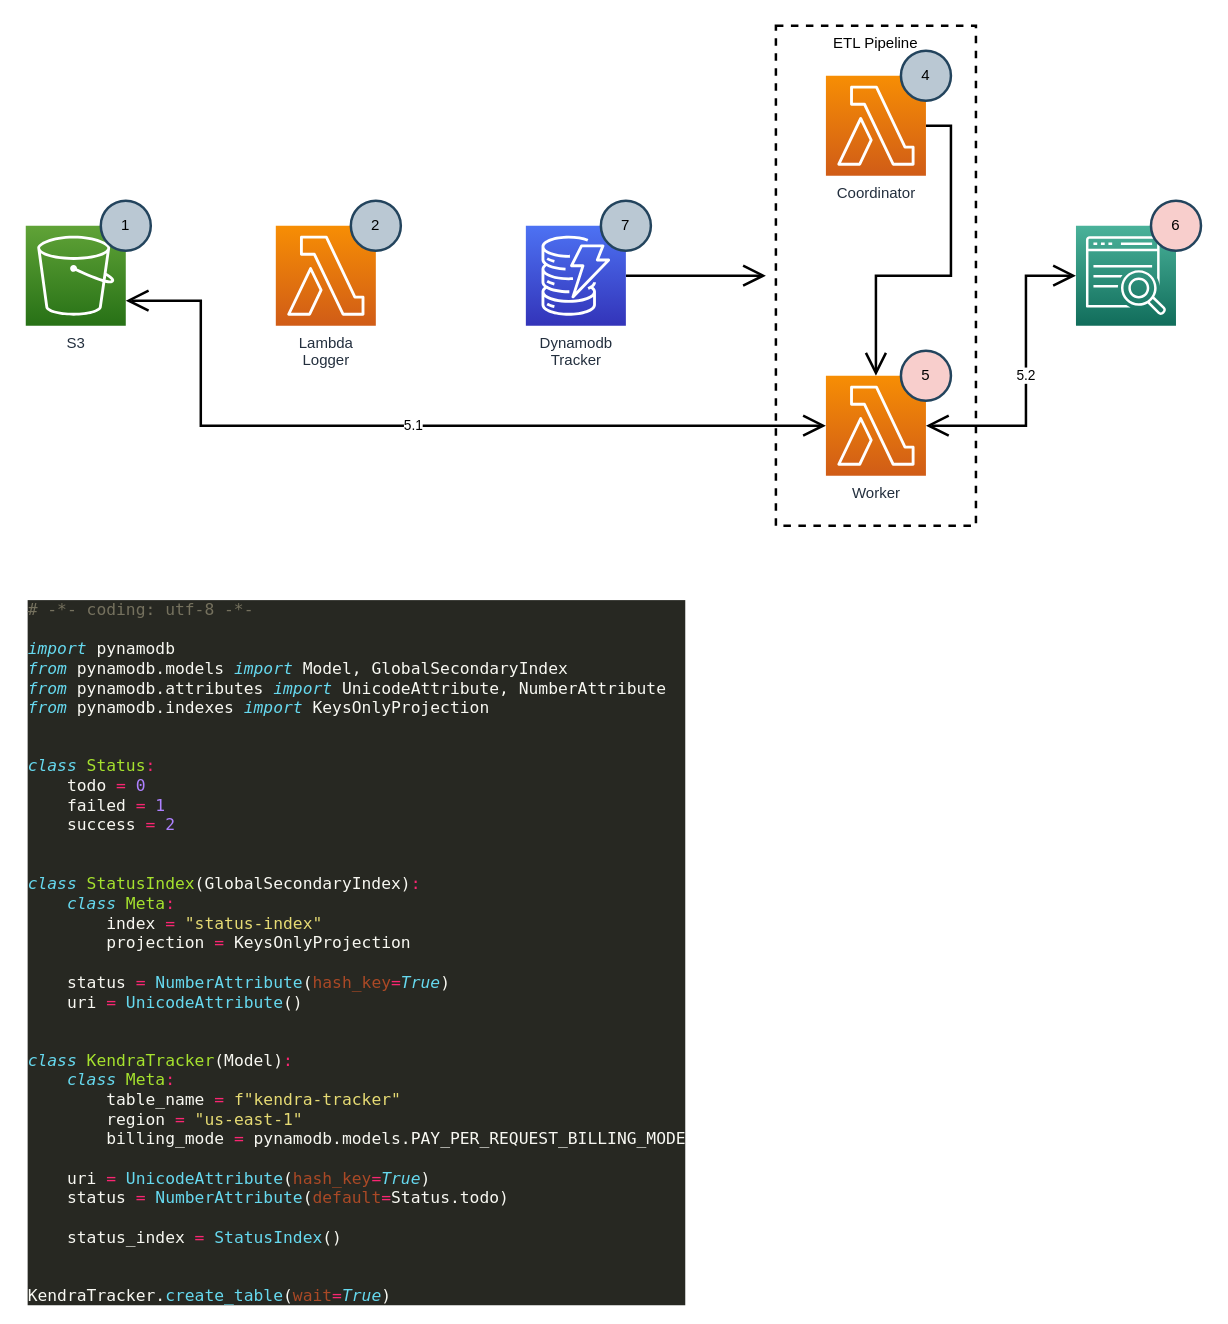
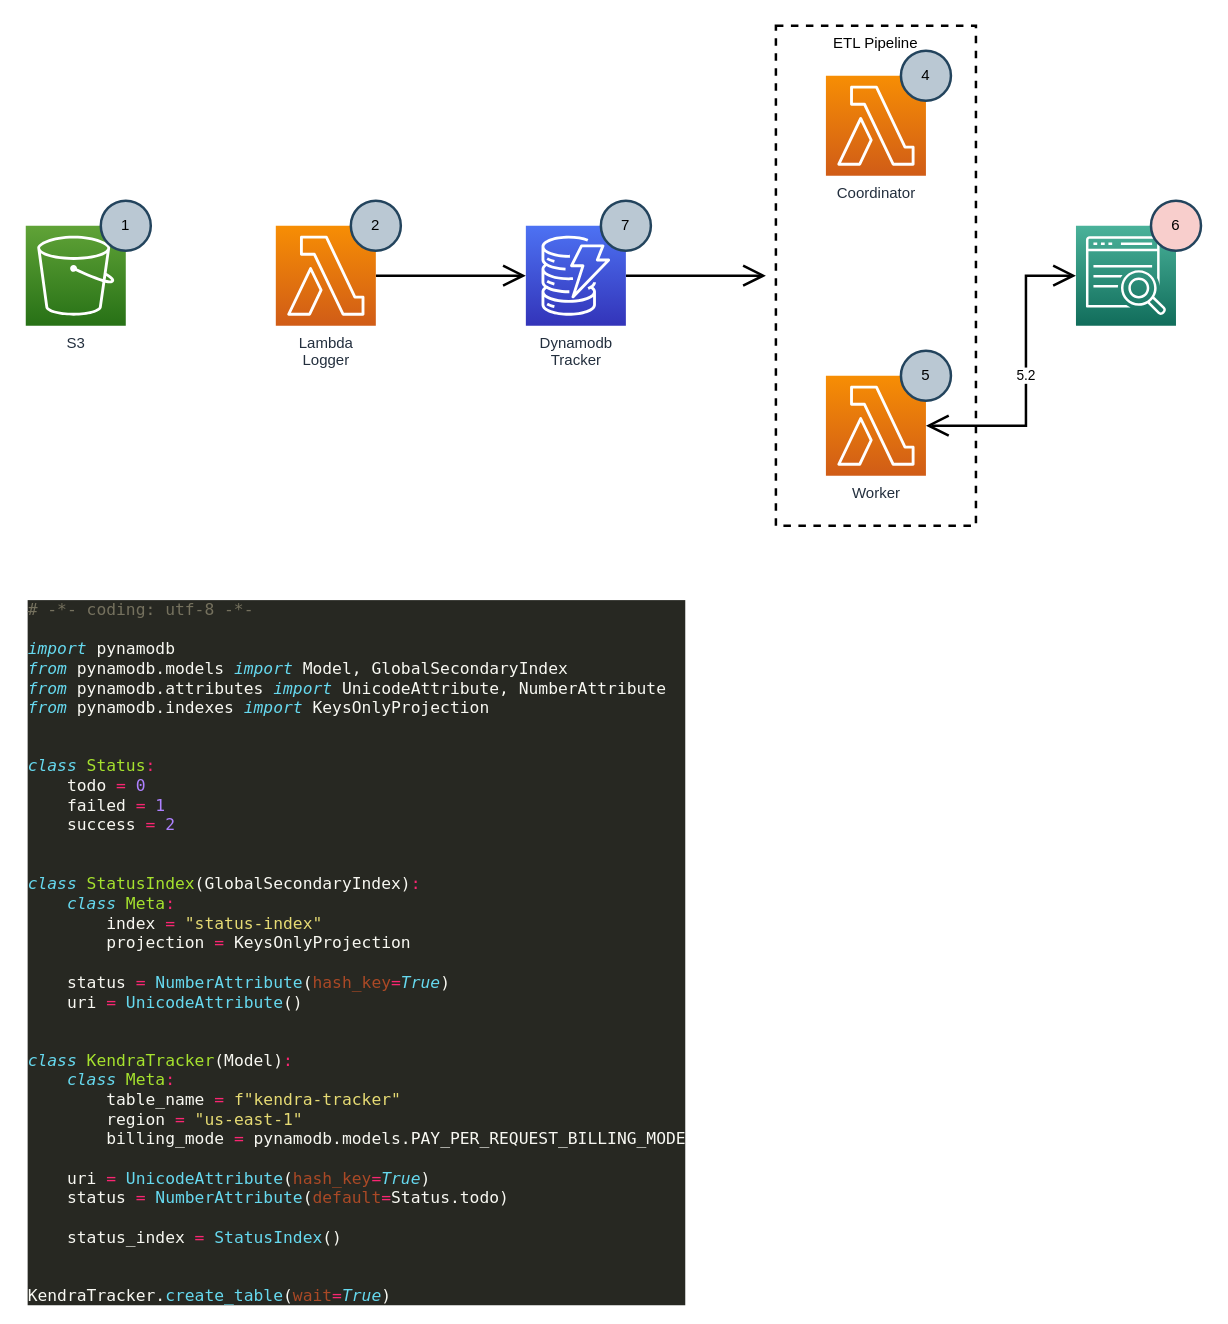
  <mxCell id="0" />
  <mxCell id="1" parent="0" />
  <mxCell id="2" value="S3" style="sketch=0;points=[[0,0,0],[0.25,0,0],[0.5,0,0],[0.75,0,0],[1,0,0],[0,1,0],[0.25,1,0],[0.5,1,0],[0.75,1,0],[1,1,0],[0,0.25,0],[0,0.5,0],[0,0.75,0],[1,0.25,0],[1,0.5,0],[1,0.75,0]];outlineConnect=0;fontColor=#232F3E;gradientColor=#60A337;gradientDirection=north;fillColor=#277116;strokeColor=#ffffff;dashed=0;verticalLabelPosition=bottom;verticalAlign=top;align=center;html=1;fontSize=12;fontStyle=0;aspect=fixed;shape=mxgraph.aws4.resourceIcon;resIcon=mxgraph.aws4.s3;hachureGap=4;pointerEvents=0;strokeWidth=2;" parent="1" vertex="1"><mxGeometry x="20" y="180" width="80" height="80" as="geometry" /></mxCell>
+ <mxCell id="3" style="edgeStyle=none;curved=1;rounded=0;orthogonalLoop=1;jettySize=auto;html=1;exitX=1;exitY=0.5;exitDx=0;exitDy=0;exitPerimeter=0;entryX=0;entryY=0.5;entryDx=0;entryDy=0;entryPerimeter=0;endArrow=open;startSize=14;endSize=14;sourcePerimeterSpacing=8;targetPerimeterSpacing=8;strokeWidth=2;" parent="1" source="4" target="6" edge="1"><mxGeometry relative="1" as="geometry" /></mxCell>
  <mxCell id="4" value="Lambda&lt;br&gt;Logger" style="sketch=0;points=[[0,0,0],[0.25,0,0],[0.5,0,0],[0.75,0,0],[1,0,0],[0,1,0],[0.25,1,0],[0.5,1,0],[0.75,1,0],[1,1,0],[0,0.25,0],[0,0.5,0],[0,0.75,0],[1,0.25,0],[1,0.5,0],[1,0.75,0]];outlineConnect=0;fontColor=#232F3E;gradientColor=#F78E04;gradientDirection=north;fillColor=#D05C17;strokeColor=#ffffff;dashed=0;verticalLabelPosition=bottom;verticalAlign=top;align=center;html=1;fontSize=12;fontStyle=0;aspect=fixed;shape=mxgraph.aws4.resourceIcon;resIcon=mxgraph.aws4.lambda;hachureGap=4;pointerEvents=0;strokeWidth=2;" parent="1" vertex="1"><mxGeometry x="220" y="180" width="80" height="80" as="geometry" /></mxCell>
  <mxCell id="5" style="edgeStyle=none;curved=1;rounded=0;orthogonalLoop=1;jettySize=auto;html=1;exitX=1;exitY=0.5;exitDx=0;exitDy=0;exitPerimeter=0;endArrow=open;startSize=14;endSize=14;sourcePerimeterSpacing=8;targetPerimeterSpacing=8;strokeWidth=2;" edge="1" parent="1" source="6" target="14"><mxGeometry relative="1" as="geometry" /></mxCell>
  <mxCell id="6" value="Dynamodb&lt;br&gt;Tracker" style="sketch=0;points=[[0,0,0],[0.25,0,0],[0.5,0,0],[0.75,0,0],[1,0,0],[0,1,0],[0.25,1,0],[0.5,1,0],[0.75,1,0],[1,1,0],[0,0.25,0],[0,0.5,0],[0,0.75,0],[1,0.25,0],[1,0.5,0],[1,0.75,0]];outlineConnect=0;fontColor=#232F3E;gradientColor=#4D72F3;gradientDirection=north;fillColor=#3334B9;strokeColor=#ffffff;dashed=0;verticalLabelPosition=bottom;verticalAlign=top;align=center;html=1;fontSize=12;fontStyle=0;aspect=fixed;shape=mxgraph.aws4.resourceIcon;resIcon=mxgraph.aws4.dynamodb;hachureGap=4;pointerEvents=0;strokeWidth=2;" parent="1" vertex="1"><mxGeometry x="420" y="180" width="80" height="80" as="geometry" /></mxCell>
  <mxCell id="7" value="&lt;pre style=&quot;background-color: #272822 ; color: #f8f8f2 ; font-family: &amp;quot;jetbrains mono&amp;quot; , monospace ; font-size: 9.8pt&quot;&gt;&lt;span style=&quot;color: #75715e&quot;&gt;# -*- coding: utf-8 -*-&lt;br&gt;&lt;/span&gt;&lt;span style=&quot;color: #75715e&quot;&gt;&lt;br&gt;&lt;/span&gt;&lt;span style=&quot;color: #66d9ef ; font-style: italic&quot;&gt;import &lt;/span&gt;pynamodb&lt;br&gt;&lt;span style=&quot;color: #66d9ef ; font-style: italic&quot;&gt;from &lt;/span&gt;pynamodb.models &lt;span style=&quot;color: #66d9ef ; font-style: italic&quot;&gt;import &lt;/span&gt;Model, GlobalSecondaryIndex&lt;br&gt;&lt;span style=&quot;color: #66d9ef ; font-style: italic&quot;&gt;from &lt;/span&gt;pynamodb.attributes &lt;span style=&quot;color: #66d9ef ; font-style: italic&quot;&gt;import &lt;/span&gt;UnicodeAttribute, NumberAttribute&lt;br&gt;&lt;span style=&quot;color: #66d9ef ; font-style: italic&quot;&gt;from &lt;/span&gt;pynamodb.indexes &lt;span style=&quot;color: #66d9ef ; font-style: italic&quot;&gt;import &lt;/span&gt;KeysOnlyProjection&lt;br&gt;&lt;br&gt;&lt;br&gt;&lt;span style=&quot;color: #66d9ef ; font-style: italic&quot;&gt;class &lt;/span&gt;&lt;span style=&quot;color: #a6e22e&quot;&gt;Status&lt;/span&gt;&lt;span style=&quot;color: #f92672&quot;&gt;:&lt;br&gt;&lt;/span&gt;&lt;span style=&quot;color: #f92672&quot;&gt;    &lt;/span&gt;todo &lt;span style=&quot;color: #f92672&quot;&gt;= &lt;/span&gt;&lt;span style=&quot;color: #ae81ff&quot;&gt;0&lt;br&gt;&lt;/span&gt;&lt;span style=&quot;color: #ae81ff&quot;&gt;    &lt;/span&gt;failed &lt;span style=&quot;color: #f92672&quot;&gt;= &lt;/span&gt;&lt;span style=&quot;color: #ae81ff&quot;&gt;1&lt;br&gt;&lt;/span&gt;&lt;span style=&quot;color: #ae81ff&quot;&gt;    &lt;/span&gt;success &lt;span style=&quot;color: #f92672&quot;&gt;= &lt;/span&gt;&lt;span style=&quot;color: #ae81ff&quot;&gt;2&lt;br&gt;&lt;/span&gt;&lt;span style=&quot;color: #ae81ff&quot;&gt;&lt;br&gt;&lt;/span&gt;&lt;span style=&quot;color: #ae81ff&quot;&gt;&lt;br&gt;&lt;/span&gt;&lt;span style=&quot;color: #66d9ef ; font-style: italic&quot;&gt;class &lt;/span&gt;&lt;span style=&quot;color: #a6e22e&quot;&gt;StatusIndex&lt;/span&gt;(GlobalSecondaryIndex)&lt;span style=&quot;color: #f92672&quot;&gt;:&lt;br&gt;&lt;/span&gt;&lt;span style=&quot;color: #f92672&quot;&gt;    &lt;/span&gt;&lt;span style=&quot;color: #66d9ef ; font-style: italic&quot;&gt;class &lt;/span&gt;&lt;span style=&quot;color: #a6e22e&quot;&gt;Meta&lt;/span&gt;&lt;span style=&quot;color: #f92672&quot;&gt;:&lt;br&gt;&lt;/span&gt;&lt;span style=&quot;color: #f92672&quot;&gt;        &lt;/span&gt;index &lt;span style=&quot;color: #f92672&quot;&gt;= &lt;/span&gt;&lt;span style=&quot;color: #e6db74&quot;&gt;&quot;status-index&quot;&lt;br&gt;&lt;/span&gt;&lt;span style=&quot;color: #e6db74&quot;&gt;        &lt;/span&gt;projection &lt;span style=&quot;color: #f92672&quot;&gt;= &lt;/span&gt;KeysOnlyProjection&lt;br&gt;&lt;br&gt;    status &lt;span style=&quot;color: #f92672&quot;&gt;= &lt;/span&gt;&lt;span style=&quot;color: #66d9ef&quot;&gt;NumberAttribute&lt;/span&gt;(&lt;span style=&quot;color: #aa4926&quot;&gt;hash_key&lt;/span&gt;&lt;span style=&quot;color: #f92672&quot;&gt;=&lt;/span&gt;&lt;span style=&quot;color: #66d9ef ; font-style: italic&quot;&gt;True&lt;/span&gt;)&lt;br&gt;    uri &lt;span style=&quot;color: #f92672&quot;&gt;= &lt;/span&gt;&lt;span style=&quot;color: #66d9ef&quot;&gt;UnicodeAttribute&lt;/span&gt;()&lt;br&gt;&lt;br&gt;&lt;br&gt;&lt;span style=&quot;color: #66d9ef ; font-style: italic&quot;&gt;class &lt;/span&gt;&lt;span style=&quot;color: #a6e22e&quot;&gt;KendraTracker&lt;/span&gt;(Model)&lt;span style=&quot;color: #f92672&quot;&gt;:&lt;br&gt;&lt;/span&gt;&lt;span style=&quot;color: #f92672&quot;&gt;    &lt;/span&gt;&lt;span style=&quot;color: #66d9ef ; font-style: italic&quot;&gt;class &lt;/span&gt;&lt;span style=&quot;color: #a6e22e&quot;&gt;Meta&lt;/span&gt;&lt;span style=&quot;color: #f92672&quot;&gt;:&lt;br&gt;&lt;/span&gt;&lt;span style=&quot;color: #f92672&quot;&gt;        &lt;/span&gt;table_name &lt;span style=&quot;color: #f92672&quot;&gt;= &lt;/span&gt;&lt;span style=&quot;color: #e6db74&quot;&gt;f&quot;kendra-tracker&quot;&lt;br&gt;&lt;/span&gt;&lt;span style=&quot;color: #e6db74&quot;&gt;        &lt;/span&gt;region &lt;span style=&quot;color: #f92672&quot;&gt;= &lt;/span&gt;&lt;span style=&quot;color: #e6db74&quot;&gt;&quot;us-east-1&quot;&lt;br&gt;&lt;/span&gt;&lt;span style=&quot;color: #e6db74&quot;&gt;        &lt;/span&gt;billing_mode &lt;span style=&quot;color: #f92672&quot;&gt;= &lt;/span&gt;pynamodb.models.PAY_PER_REQUEST_BILLING_MODE&lt;br&gt;&lt;br&gt;    uri &lt;span style=&quot;color: #f92672&quot;&gt;= &lt;/span&gt;&lt;span style=&quot;color: #66d9ef&quot;&gt;UnicodeAttribute&lt;/span&gt;(&lt;span style=&quot;color: #aa4926&quot;&gt;hash_key&lt;/span&gt;&lt;span style=&quot;color: #f92672&quot;&gt;=&lt;/span&gt;&lt;span style=&quot;color: #66d9ef ; font-style: italic&quot;&gt;True&lt;/span&gt;)&lt;br&gt;    status &lt;span style=&quot;color: #f92672&quot;&gt;= &lt;/span&gt;&lt;span style=&quot;color: #66d9ef&quot;&gt;NumberAttribute&lt;/span&gt;(&lt;span style=&quot;color: #aa4926&quot;&gt;default&lt;/span&gt;&lt;span style=&quot;color: #f92672&quot;&gt;=&lt;/span&gt;Status.todo)&lt;br&gt;&lt;br&gt;    status_index &lt;span style=&quot;color: #f92672&quot;&gt;= &lt;/span&gt;&lt;span style=&quot;color: #66d9ef&quot;&gt;StatusIndex&lt;/span&gt;()&lt;br&gt;&lt;br&gt;&lt;br&gt;KendraTracker.&lt;span style=&quot;color: #66d9ef&quot;&gt;create_table&lt;/span&gt;(&lt;span style=&quot;color: #aa4926&quot;&gt;wait&lt;/span&gt;&lt;span style=&quot;color: #f92672&quot;&gt;=&lt;/span&gt;&lt;span style=&quot;color: #66d9ef ; font-style: italic&quot;&gt;True&lt;/span&gt;)&lt;br&gt;&lt;/pre&gt;" style="text;whiteSpace=wrap;html=1;strokeWidth=2;" parent="1" vertex="1"><mxGeometry x="20" y="460" width="560" height="550" as="geometry" /></mxCell>
- <mxCell id="8" style="edgeStyle=orthogonalEdgeStyle;rounded=0;orthogonalLoop=1;jettySize=auto;html=1;exitX=1;exitY=0.5;exitDx=0;exitDy=0;exitPerimeter=0;entryX=0.5;entryY=0;entryDx=0;entryDy=0;entryPerimeter=0;endArrow=open;startSize=14;endSize=14;sourcePerimeterSpacing=8;targetPerimeterSpacing=8;strokeWidth=2;" edge="1" parent="1" source="9" target="12"><mxGeometry relative="1" as="geometry"><Array as="points"><mxPoint x="760" y="100" /><mxPoint x="760" y="220" /><mxPoint x="700" y="220" /></Array></mxGeometry></mxCell>
  <mxCell id="9" value="Coordinator" style="sketch=0;points=[[0,0,0],[0.25,0,0],[0.5,0,0],[0.75,0,0],[1,0,0],[0,1,0],[0.25,1,0],[0.5,1,0],[0.75,1,0],[1,1,0],[0,0.25,0],[0,0.5,0],[0,0.75,0],[1,0.25,0],[1,0.5,0],[1,0.75,0]];outlineConnect=0;fontColor=#232F3E;gradientColor=#F78E04;gradientDirection=north;fillColor=#D05C17;strokeColor=#ffffff;dashed=0;verticalLabelPosition=bottom;verticalAlign=top;align=center;html=1;fontSize=12;fontStyle=0;aspect=fixed;shape=mxgraph.aws4.resourceIcon;resIcon=mxgraph.aws4.lambda;hachureGap=4;pointerEvents=0;strokeWidth=2;" parent="1" vertex="1"><mxGeometry x="660" y="60" width="80" height="80" as="geometry" /></mxCell>
- <mxCell id="10" value="5.1" style="edgeStyle=orthogonalEdgeStyle;rounded=0;orthogonalLoop=1;jettySize=auto;html=1;exitX=0;exitY=0.5;exitDx=0;exitDy=0;exitPerimeter=0;entryX=1;entryY=0.75;entryDx=0;entryDy=0;entryPerimeter=0;endArrow=open;startSize=14;endSize=14;sourcePerimeterSpacing=8;targetPerimeterSpacing=8;strokeWidth=2;startArrow=open;startFill=0;" edge="1" parent="1" source="12" target="2"><mxGeometry relative="1" as="geometry"><Array as="points"><mxPoint x="160" y="340" /><mxPoint x="160" y="240" /></Array></mxGeometry></mxCell>
  <mxCell id="11" value="5.2" style="edgeStyle=orthogonalEdgeStyle;rounded=0;orthogonalLoop=1;jettySize=auto;html=1;exitX=1;exitY=0.5;exitDx=0;exitDy=0;exitPerimeter=0;entryX=0;entryY=0.5;entryDx=0;entryDy=0;entryPerimeter=0;startArrow=open;startFill=0;endArrow=open;startSize=14;endSize=14;sourcePerimeterSpacing=8;targetPerimeterSpacing=8;strokeWidth=2;" edge="1" parent="1" source="12" target="13"><mxGeometry relative="1" as="geometry"><Array as="points"><mxPoint x="820" y="340" /><mxPoint x="820" y="220" /></Array></mxGeometry></mxCell>
  <mxCell id="12" value="Worker" style="sketch=0;points=[[0,0,0],[0.25,0,0],[0.5,0,0],[0.75,0,0],[1,0,0],[0,1,0],[0.25,1,0],[0.5,1,0],[0.75,1,0],[1,1,0],[0,0.25,0],[0,0.5,0],[0,0.75,0],[1,0.25,0],[1,0.5,0],[1,0.75,0]];outlineConnect=0;fontColor=#232F3E;gradientColor=#F78E04;gradientDirection=north;fillColor=#D05C17;strokeColor=#ffffff;dashed=0;verticalLabelPosition=bottom;verticalAlign=top;align=center;html=1;fontSize=12;fontStyle=0;aspect=fixed;shape=mxgraph.aws4.resourceIcon;resIcon=mxgraph.aws4.lambda;hachureGap=4;pointerEvents=0;strokeWidth=2;" parent="1" vertex="1"><mxGeometry x="660" y="300" width="80" height="80" as="geometry" /></mxCell>
  <mxCell id="13" value="" style="sketch=0;points=[[0,0,0],[0.25,0,0],[0.5,0,0],[0.75,0,0],[1,0,0],[0,1,0],[0.25,1,0],[0.5,1,0],[0.75,1,0],[1,1,0],[0,0.25,0],[0,0.5,0],[0,0.75,0],[1,0.25,0],[1,0.5,0],[1,0.75,0]];outlineConnect=0;fontColor=#232F3E;gradientColor=#4AB29A;gradientDirection=north;fillColor=#116D5B;strokeColor=#ffffff;dashed=0;verticalLabelPosition=bottom;verticalAlign=top;align=center;html=1;fontSize=12;fontStyle=0;aspect=fixed;shape=mxgraph.aws4.resourceIcon;resIcon=mxgraph.aws4.kendra;hachureGap=4;pointerEvents=0;strokeWidth=2;" parent="1" vertex="1"><mxGeometry x="860" y="180" width="80" height="80" as="geometry" /></mxCell>
  <mxCell id="14" value="ETL Pipeline" style="rounded=0;whiteSpace=wrap;html=1;hachureGap=4;pointerEvents=0;dashed=1;fillColor=none;strokeWidth=2;verticalAlign=top;" vertex="1" parent="1"><mxGeometry x="620" y="20" width="160" height="400" as="geometry" /></mxCell>
  <mxCell id="15" value="1" style="ellipse;whiteSpace=wrap;html=1;aspect=fixed;hachureGap=4;pointerEvents=0;strokeWidth=2;fillColor=#bac8d3;verticalAlign=middle;strokeColor=#23445d;" vertex="1" parent="1"><mxGeometry x="80" y="160" width="40" height="40" as="geometry" /></mxCell>
  <mxCell id="16" value="2" style="ellipse;whiteSpace=wrap;html=1;aspect=fixed;hachureGap=4;pointerEvents=0;strokeWidth=2;fillColor=#bac8d3;verticalAlign=middle;strokeColor=#23445d;" vertex="1" parent="1"><mxGeometry x="280" y="160" width="40" height="40" as="geometry" /></mxCell>
  <mxCell id="17" value="7" style="ellipse;whiteSpace=wrap;html=1;aspect=fixed;hachureGap=4;pointerEvents=0;strokeWidth=2;fillColor=#bac8d3;verticalAlign=middle;strokeColor=#23445d;" vertex="1" parent="1"><mxGeometry x="480" y="160" width="40" height="40" as="geometry" /></mxCell>
  <mxCell id="18" value="4" style="ellipse;whiteSpace=wrap;html=1;aspect=fixed;hachureGap=4;pointerEvents=0;strokeWidth=2;fillColor=#bac8d3;verticalAlign=middle;strokeColor=#23445d;" vertex="1" parent="1"><mxGeometry x="720" y="40" width="40" height="40" as="geometry" /></mxCell>
- <mxCell id="19" value="5" style="ellipse;whiteSpace=wrap;html=1;aspect=fixed;hachureGap=4;pointerEvents=0;strokeWidth=2;fillColor=#f8cecc;verticalAlign=middle;strokeColor=#23445d;" vertex="1" parent="1"><mxGeometry x="720" y="280" width="40" height="40" as="geometry" /></mxCell>
+ <mxCell id="19" value="5" style="ellipse;whiteSpace=wrap;html=1;aspect=fixed;hachureGap=4;pointerEvents=0;strokeWidth=2;fillColor=#bac8d3;verticalAlign=middle;strokeColor=#23445d;" vertex="1" parent="1"><mxGeometry x="720" y="280" width="40" height="40" as="geometry" /></mxCell>
  <mxCell id="20" value="6" style="ellipse;whiteSpace=wrap;html=1;aspect=fixed;hachureGap=4;pointerEvents=0;strokeWidth=2;fillColor=#f8cecc;verticalAlign=middle;strokeColor=#23445d;" vertex="1" parent="1"><mxGeometry x="920" y="160" width="40" height="40" as="geometry" /></mxCell>
